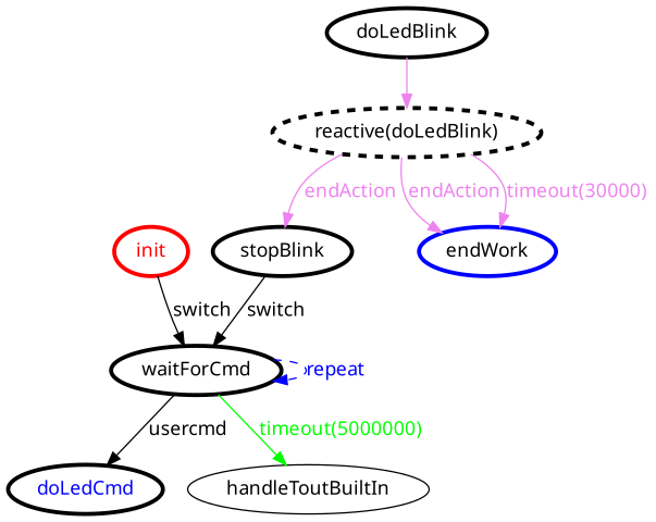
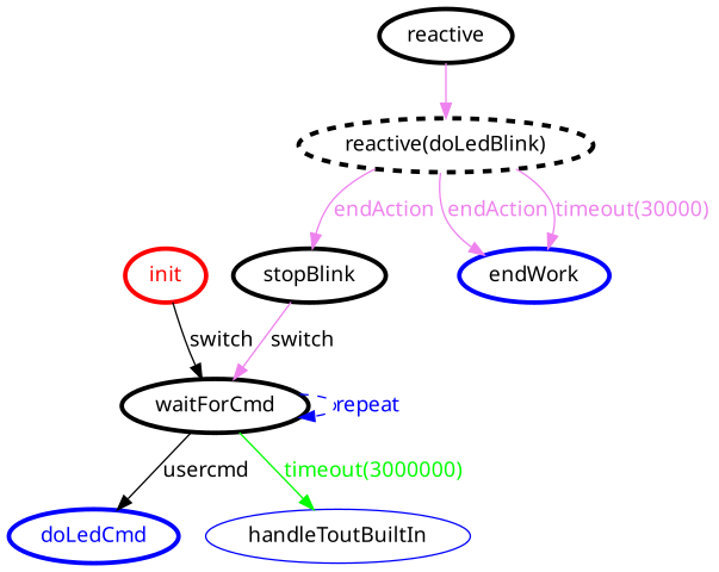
  digraph {
    fontname="Noto Sans"
    rankdir=TB
    node [color=black fontcolor=black fontname="Noto Sans" penwidth=3]
    edge [color=violet fontcolor=violet fontname="Noto Sans"]
    init [color=red fontcolor=red]
    waitForCmd
-   doLedCmd [fontcolor=blue]
-   handleToutBuiltIn [color="" fontcolor="" penwidth=""]
+   doLedCmd [color=blue fontcolor=blue]
+   handleToutBuiltIn [color=blue fontcolor="" penwidth=""]
    stopBlink
    "reactive(doLedBlink)" [style=dashed]
-   doLedBlink
+   doLedBlink [label=reactive]
    endWork [color=blue]
    init -> waitForCmd [color=black fontcolor=black label=switch]
    waitForCmd -> waitForCmd [color=blue fontcolor=blue label="repeat " style=dashed]
    waitForCmd -> doLedCmd [color=black fontcolor=black label=usercmd]
-   waitForCmd -> handleToutBuiltIn [color=green fontcolor=green label="timeout(5000000)"]
-   stopBlink -> waitForCmd [color=black fontcolor=black label=switch]
+   waitForCmd -> handleToutBuiltIn [color=green fontcolor=green label="timeout(3000000)"]
+   stopBlink -> waitForCmd [fontcolor=black label=switch]
    "reactive(doLedBlink)" -> stopBlink [label=endAction]
    "reactive(doLedBlink)" -> endWork [label=endAction]
    "reactive(doLedBlink)" -> endWork [label="timeout(30000)"]
    doLedBlink -> "reactive(doLedBlink)"
  }
